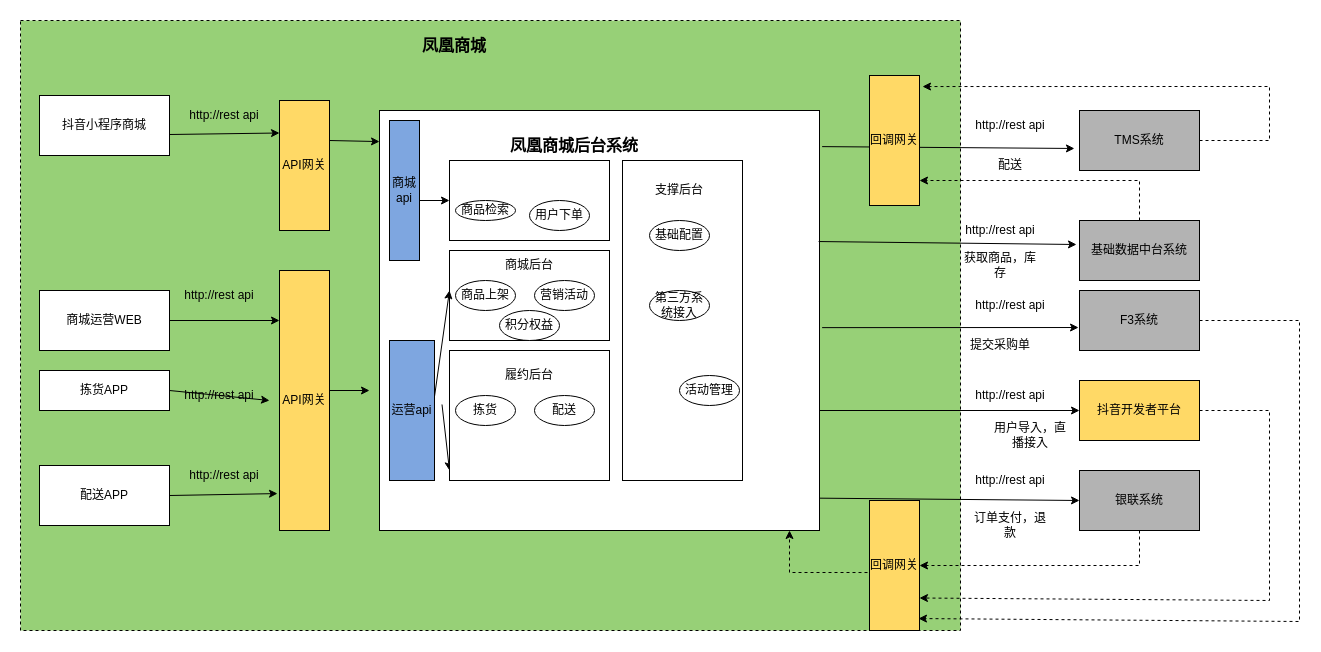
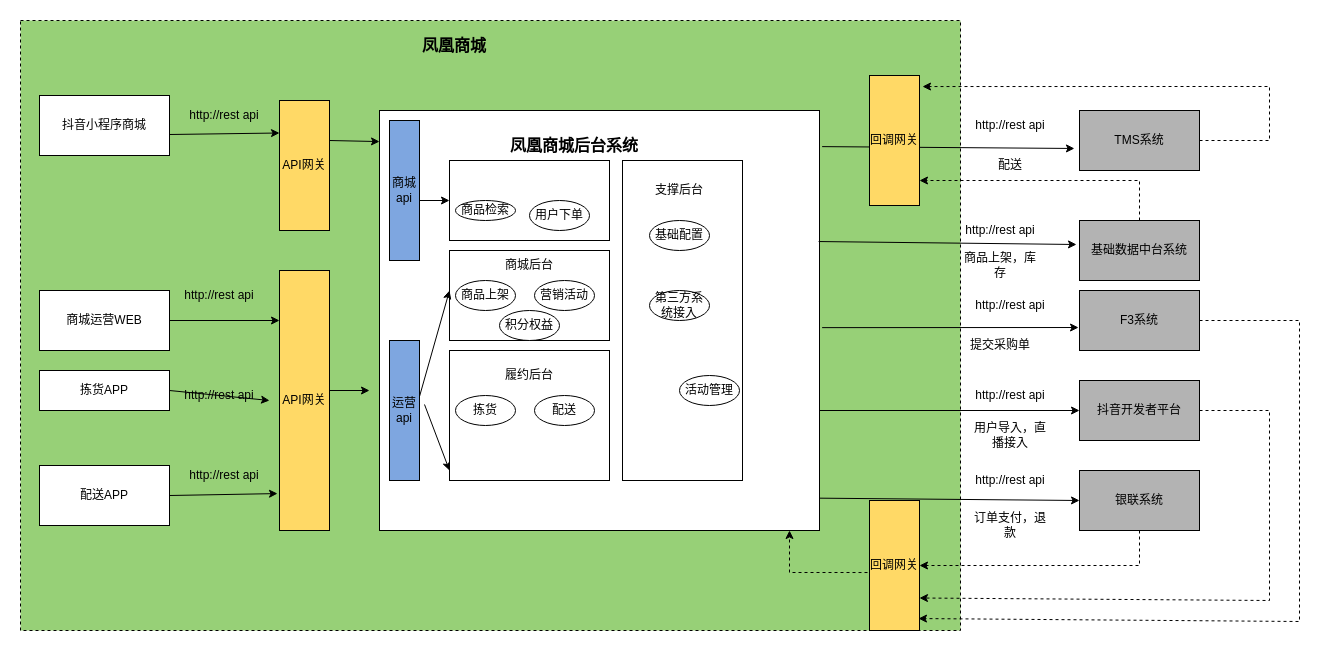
  <mxCell id="0" />
  <mxCell id="1" parent="0" />
  <mxCell id="2" value="" style="rounded=0;whiteSpace=wrap;html=1;dashed=1;fillColor=#97D077;" parent="1" vertex="1"><mxGeometry x="20" y="20" width="940" height="610" as="geometry" /></mxCell>
  <mxCell id="3" value="" style="rounded=0;whiteSpace=wrap;html=1;" parent="1" vertex="1"><mxGeometry x="379" y="110" width="440" height="420" as="geometry" /></mxCell>
  <mxCell id="4" value="TMS系统" style="rounded=0;whiteSpace=wrap;html=1;fillColor=#B3B3B3;" parent="1" vertex="1"><mxGeometry x="1079" y="110" width="120" height="60" as="geometry" /></mxCell>
  <mxCell id="5" value="基础数据中台系统" style="rounded=0;whiteSpace=wrap;html=1;fillColor=#B3B3B3;" parent="1" vertex="1"><mxGeometry x="1079" y="220" width="120" height="60" as="geometry" /></mxCell>
  <mxCell id="6" value="F3系统" style="rounded=0;whiteSpace=wrap;html=1;fillColor=#B3B3B3;" parent="1" vertex="1"><mxGeometry x="1079" y="290" width="120" height="60" as="geometry" /></mxCell>
- <mxCell id="7" value="抖音开发者平台" style="rounded=0;whiteSpace=wrap;html=1;fillColor=#ffd966;" parent="1" vertex="1"><mxGeometry x="1079" y="380" width="120" height="60" as="geometry" /></mxCell>
+ <mxCell id="7" value="抖音开发者平台" style="rounded=0;whiteSpace=wrap;html=1;fillColor=#B3B3B3;" parent="1" vertex="1"><mxGeometry x="1079" y="380" width="120" height="60" as="geometry" /></mxCell>
  <mxCell id="8" value="抖音小程序商城" style="rounded=0;whiteSpace=wrap;html=1;" parent="1" vertex="1"><mxGeometry x="39" y="95" width="130" height="60" as="geometry" /></mxCell>
  <mxCell id="9" value="商城运营WEB" style="rounded=0;whiteSpace=wrap;html=1;" parent="1" vertex="1"><mxGeometry x="39" y="290" width="130" height="60" as="geometry" /></mxCell>
  <mxCell id="10" value="拣货APP" style="rounded=0;whiteSpace=wrap;html=1;" parent="1" vertex="1"><mxGeometry x="39" y="370" width="130" height="40" as="geometry" /></mxCell>
  <mxCell id="11" value="配送APP" style="rounded=0;whiteSpace=wrap;html=1;" parent="1" vertex="1"><mxGeometry x="39" y="465" width="130" height="60" as="geometry" /></mxCell>
  <mxCell id="12" value="API网关" style="rounded=0;whiteSpace=wrap;html=1;fillColor=#FFD966;" parent="1" vertex="1"><mxGeometry x="279" y="100" width="50" height="130" as="geometry" /></mxCell>
  <mxCell id="13" value="&lt;span style=&quot;font-weight: normal;&quot;&gt;API网关&lt;/span&gt;" style="rounded=0;whiteSpace=wrap;html=1;fontStyle=1;fillColor=#FFD966;" parent="1" vertex="1"><mxGeometry x="279" y="270" width="50" height="260" as="geometry" /></mxCell>
  <mxCell id="14" value="" style="rounded=0;whiteSpace=wrap;html=1;" parent="1" vertex="1"><mxGeometry x="622" y="160" width="120" height="320" as="geometry" /></mxCell>
  <mxCell id="15" value="" style="rounded=0;whiteSpace=wrap;html=1;" parent="1" vertex="1"><mxGeometry x="449" y="160" width="160" height="80" as="geometry" /></mxCell>
  <mxCell id="16" value="" style="rounded=0;whiteSpace=wrap;html=1;" parent="1" vertex="1"><mxGeometry x="449" y="250" width="160" height="90" as="geometry" /></mxCell>
  <mxCell id="17" value="&lt;b&gt;&lt;font style=&quot;font-size: 16px;&quot;&gt;凤凰商城后台系统&lt;/font&gt;&lt;/b&gt;" style="text;html=1;strokeColor=none;fillColor=none;align=center;verticalAlign=middle;whiteSpace=wrap;rounded=0;" parent="1" vertex="1"><mxGeometry x="499" y="130" width="150" height="30" as="geometry" /></mxCell>
  <mxCell id="18" value="" style="endArrow=classic;html=1;rounded=0;exitX=1;exitY=0.5;exitDx=0;exitDy=0;" parent="1" source="9" edge="1"><mxGeometry width="50" height="50" relative="1" as="geometry"><mxPoint x="239" y="140" as="sourcePoint" /><mxPoint x="279" y="320" as="targetPoint" /></mxGeometry></mxCell>
  <mxCell id="19" value="" style="endArrow=classic;html=1;rounded=0;entryX=0;entryY=0.074;entryDx=0;entryDy=0;entryPerimeter=0;" parent="1" target="3" edge="1"><mxGeometry width="50" height="50" relative="1" as="geometry"><mxPoint x="329" y="140" as="sourcePoint" /><mxPoint x="379" y="90" as="targetPoint" /></mxGeometry></mxCell>
  <mxCell id="20" value="" style="endArrow=classic;html=1;rounded=0;exitX=1;exitY=0.65;exitDx=0;exitDy=0;exitPerimeter=0;entryX=0;entryY=0.25;entryDx=0;entryDy=0;" parent="1" source="8" edge="1" target="12"><mxGeometry width="50" height="50" relative="1" as="geometry"><mxPoint x="239" y="310" as="sourcePoint" /><mxPoint y="310" as="targetPoint" x="269" /></mxGeometry></mxCell>
  <mxCell id="21" value="" style="endArrow=classic;html=1;rounded=0;exitX=1;exitY=0.5;exitDx=0;exitDy=0;" parent="1" source="10" edge="1"><mxGeometry width="50" height="50" relative="1" as="geometry"><mxPoint x="249" y="320" as="sourcePoint" /><mxPoint y="400" as="targetPoint" x="269" /></mxGeometry></mxCell>
  <mxCell id="22" value="" style="endArrow=classic;html=1;rounded=0;entryX=-0.04;entryY=0.858;entryDx=0;entryDy=0;entryPerimeter=0;exitX=1;exitY=0.5;exitDx=0;exitDy=0;" parent="1" source="11" target="13" edge="1"><mxGeometry width="50" height="50" relative="1" as="geometry"><mxPoint x="249" y="320" as="sourcePoint" /><mxPoint x="279" y="320" as="targetPoint" /></mxGeometry></mxCell>
  <mxCell id="23" value="" style="endArrow=classic;html=1;rounded=0;" parent="1" edge="1"><mxGeometry width="50" height="50" relative="1" as="geometry"><mxPoint x="329" y="390" as="sourcePoint" /><mxPoint x="369" y="390" as="targetPoint" /></mxGeometry></mxCell>
  <mxCell id="24" value="" style="endArrow=classic;html=1;rounded=0;entryX=-0.042;entryY=0.633;entryDx=0;entryDy=0;entryPerimeter=0;exitX=1.006;exitY=0.086;exitDx=0;exitDy=0;exitPerimeter=0;" parent="1" target="4" edge="1" source="3"><mxGeometry width="50" height="50" relative="1" as="geometry"><mxPoint x="919" y="150" as="sourcePoint" /><mxPoint x="969" y="150" as="targetPoint" /></mxGeometry></mxCell>
  <mxCell id="25" value="银联系统" style="rounded=0;whiteSpace=wrap;html=1;fillColor=#B3B3B3;" parent="1" vertex="1"><mxGeometry x="1079" y="470" width="120" height="60" as="geometry" /></mxCell>
  <mxCell id="26" value="" style="endArrow=classic;html=1;rounded=0;entryX=-0.025;entryY=0.4;entryDx=0;entryDy=0;entryPerimeter=0;exitX=0.998;exitY=0.312;exitDx=0;exitDy=0;exitPerimeter=0;" parent="1" source="3" target="5" edge="1"><mxGeometry width="50" height="50" relative="1" as="geometry"><mxPoint x="929" y="160" as="sourcePoint" /><mxPoint x="969" y="223" as="targetPoint" /></mxGeometry></mxCell>
  <mxCell id="27" value="" style="endArrow=classic;html=1;rounded=0;exitX=1.006;exitY=0.517;exitDx=0;exitDy=0;exitPerimeter=0;entryX=-0.008;entryY=0.617;entryDx=0;entryDy=0;entryPerimeter=0;" parent="1" source="3" target="6" edge="1"><mxGeometry width="50" height="50" relative="1" as="geometry"><mxPoint x="928" y="233" as="sourcePoint" /><mxPoint x="979" y="233" as="targetPoint" /></mxGeometry></mxCell>
  <mxCell id="28" value="" style="endArrow=classic;html=1;rounded=0;entryX=0;entryY=0.5;entryDx=0;entryDy=0;" parent="1" target="7" edge="1"><mxGeometry width="50" height="50" relative="1" as="geometry"><mxPoint x="819" y="410" as="sourcePoint" /><mxPoint x="969" y="360" as="targetPoint" /></mxGeometry></mxCell>
  <mxCell id="29" value="" style="endArrow=classic;html=1;rounded=0;entryX=0;entryY=0.5;entryDx=0;entryDy=0;exitX=0.999;exitY=0.923;exitDx=0;exitDy=0;exitPerimeter=0;" parent="1" target="25" edge="1" source="3"><mxGeometry width="50" height="50" relative="1" as="geometry"><mxPoint x="919" y="500" as="sourcePoint" /><mxPoint x="969" y="450" as="targetPoint" /></mxGeometry></mxCell>
  <mxCell id="30" value="http://rest api" style="text;html=1;strokeColor=none;fillColor=none;align=center;verticalAlign=middle;whiteSpace=wrap;rounded=0;" parent="1" vertex="1"><mxGeometry x="184" y="100" width="80" height="30" as="geometry" /></mxCell>
  <mxCell id="31" value="http://rest api" style="text;html=1;strokeColor=none;fillColor=none;align=center;verticalAlign=middle;whiteSpace=wrap;rounded=0;" parent="1" vertex="1"><mxGeometry x="179" y="280" width="80" height="30" as="geometry" /></mxCell>
  <mxCell id="32" value="http://rest api" style="text;html=1;strokeColor=none;fillColor=none;align=center;verticalAlign=middle;whiteSpace=wrap;rounded=0;" parent="1" vertex="1"><mxGeometry x="179" y="380" width="80" height="30" as="geometry" /></mxCell>
  <mxCell id="33" value="http://rest api" style="text;html=1;strokeColor=none;fillColor=none;align=center;verticalAlign=middle;whiteSpace=wrap;rounded=0;" parent="1" vertex="1"><mxGeometry x="184" y="460" width="80" height="30" as="geometry" /></mxCell>
  <mxCell id="34" value="http://rest api" style="text;html=1;strokeColor=none;fillColor=none;align=center;verticalAlign=middle;whiteSpace=wrap;rounded=0;" parent="1" vertex="1"><mxGeometry x="970" y="110" width="80" height="30" as="geometry" /></mxCell>
  <mxCell id="35" value="http://rest api" style="text;html=1;strokeColor=none;fillColor=none;align=center;verticalAlign=middle;whiteSpace=wrap;rounded=0;" parent="1" vertex="1"><mxGeometry x="960" y="215" width="80" height="30" as="geometry" /></mxCell>
- <mxCell id="36" value="获取商品，库存" style="text;html=1;strokeColor=none;fillColor=none;align=center;verticalAlign=middle;whiteSpace=wrap;rounded=0;" parent="1" vertex="1"><mxGeometry x="960" y="250" width="80" height="30" as="geometry" /></mxCell>
+ <mxCell id="36" value="商品上架，库存" style="text;html=1;strokeColor=none;fillColor=none;align=center;verticalAlign=middle;whiteSpace=wrap;rounded=0;" parent="1" vertex="1"><mxGeometry x="960" y="250" width="80" height="30" as="geometry" /></mxCell>
  <mxCell id="37" value="配送" style="text;html=1;strokeColor=none;fillColor=none;align=center;verticalAlign=middle;whiteSpace=wrap;rounded=0;" parent="1" vertex="1"><mxGeometry x="980" y="150" width="60" height="30" as="geometry" /></mxCell>
  <mxCell id="38" value="提交采购单" style="text;html=1;strokeColor=none;fillColor=none;align=center;verticalAlign=middle;whiteSpace=wrap;rounded=0;" parent="1" vertex="1"><mxGeometry x="960" y="330" width="80" height="30" as="geometry" /></mxCell>
- <mxCell id="39" value="用户导入，直播接入" style="text;html=1;strokeColor=none;fillColor=none;align=center;verticalAlign=middle;whiteSpace=wrap;rounded=0;" parent="1" vertex="1"><mxGeometry x="990" y="420" width="80" height="30" as="geometry" /></mxCell>
+ <mxCell id="39" value="用户导入，直播接入" style="text;html=1;strokeColor=none;fillColor=none;align=center;verticalAlign=middle;whiteSpace=wrap;rounded=0;" parent="1" vertex="1"><mxGeometry x="970" y="420" width="80" height="30" as="geometry" /></mxCell>
  <mxCell id="40" value="订单支付，退款" style="text;html=1;strokeColor=none;fillColor=none;align=center;verticalAlign=middle;whiteSpace=wrap;rounded=0;" parent="1" vertex="1"><mxGeometry x="970" y="510" width="80" height="30" as="geometry" /></mxCell>
  <mxCell id="41" value="http://rest api" style="text;html=1;strokeColor=none;fillColor=none;align=center;verticalAlign=middle;whiteSpace=wrap;rounded=0;" parent="1" vertex="1"><mxGeometry x="970" y="380" width="80" height="30" as="geometry" /></mxCell>
  <mxCell id="42" value="http://rest api" style="text;html=1;strokeColor=none;fillColor=none;align=center;verticalAlign=middle;whiteSpace=wrap;rounded=0;" parent="1" vertex="1"><mxGeometry x="970" y="290" width="80" height="30" as="geometry" /></mxCell>
  <mxCell id="43" value="http://rest api" style="text;html=1;strokeColor=none;fillColor=none;align=center;verticalAlign=middle;whiteSpace=wrap;rounded=0;" parent="1" vertex="1"><mxGeometry x="970" y="465" width="80" height="30" as="geometry" /></mxCell>
  <mxCell id="44" value="回调网关" style="rounded=0;whiteSpace=wrap;html=1;fillColor=#FFD966;" vertex="1" parent="1"><mxGeometry x="869" y="500" width="50" height="130" as="geometry" /></mxCell>
  <mxCell id="45" value="" style="endArrow=classic;html=1;rounded=0;exitX=0.5;exitY=1;exitDx=0;exitDy=0;entryX=1;entryY=0.5;entryDx=0;entryDy=0;dashed=1;" edge="1" parent="1" source="25" target="44"><mxGeometry width="50" height="50" relative="1" as="geometry"><mxPoint x="1199" y="640" as="sourcePoint" /><mxPoint x="1249" y="590" as="targetPoint" /><Array as="points"><mxPoint x="1139" y="565" /></Array></mxGeometry></mxCell>
  <mxCell id="46" value="" style="endArrow=classic;html=1;rounded=0;dashed=1;exitX=-0.04;exitY=0.554;exitDx=0;exitDy=0;exitPerimeter=0;" edge="1" parent="1" source="44"><mxGeometry width="50" height="50" relative="1" as="geometry"><mxPoint x="999" y="640" as="sourcePoint" /><mxPoint x="789" y="530" as="targetPoint" /><Array as="points"><mxPoint x="789" y="572" /></Array></mxGeometry></mxCell>
  <mxCell id="47" value="商城api" style="rounded=0;whiteSpace=wrap;html=1;fillColor=#7EA6E0;" vertex="1" parent="1"><mxGeometry x="389" y="120" width="30" height="140" as="geometry" /></mxCell>
- <mxCell id="48" value="运营api" style="rounded=0;whiteSpace=wrap;html=1;fillColor=#7EA6E0;" vertex="1" parent="1"><mxGeometry x="389" y="340" width="45" height="140" as="geometry" /></mxCell>
+ <mxCell id="48" value="运营api" style="rounded=0;whiteSpace=wrap;html=1;fillColor=#7EA6E0;" vertex="1" parent="1"><mxGeometry x="389" y="340" width="30" height="140" as="geometry" /></mxCell>
  <mxCell id="49" value="" style="endArrow=classic;html=1;rounded=0;dashed=1;entryX=0.98;entryY=0.908;entryDx=0;entryDy=0;entryPerimeter=0;" edge="1" parent="1" target="44"><mxGeometry width="50" height="50" relative="1" as="geometry"><mxPoint x="1199" y="320" as="sourcePoint" /><mxPoint x="929" y="620" as="targetPoint" /><Array as="points"><mxPoint x="1299" y="320" /><mxPoint x="1299" y="621" /></Array></mxGeometry></mxCell>
  <mxCell id="50" value="" style="endArrow=classic;html=1;rounded=0;exitX=1;exitY=0.5;exitDx=0;exitDy=0;dashed=1;entryX=1;entryY=0.75;entryDx=0;entryDy=0;" edge="1" parent="1" source="7" target="44"><mxGeometry width="50" height="50" relative="1" as="geometry"><mxPoint x="1259" y="410" as="sourcePoint" /><mxPoint x="1269" y="690" as="targetPoint" /><Array as="points"><mxPoint x="1269" y="410" /><mxPoint x="1269" y="600" /></Array></mxGeometry></mxCell>
  <mxCell id="51" value="回调网关" style="rounded=0;whiteSpace=wrap;html=1;fillColor=#FFD966;" vertex="1" parent="1"><mxGeometry x="869" y="75" width="50" height="130" as="geometry" /></mxCell>
  <mxCell id="52" value="" style="endArrow=classic;html=1;rounded=0;exitX=1;exitY=0.5;exitDx=0;exitDy=0;entryX=1.06;entryY=0.085;entryDx=0;entryDy=0;dashed=1;entryPerimeter=0;" edge="1" parent="1" source="4" target="51"><mxGeometry width="50" height="50" relative="1" as="geometry"><mxPoint x="1059" y="20" as="sourcePoint" /><mxPoint x="1109" y="-30" as="targetPoint" /><Array as="points"><mxPoint x="1269" y="140" /><mxPoint x="1269" y="86" /></Array></mxGeometry></mxCell>
  <mxCell id="53" value="" style="endArrow=classic;html=1;rounded=0;exitX=0.5;exitY=0;exitDx=0;exitDy=0;dashed=1;" edge="1" parent="1" source="5"><mxGeometry width="50" height="50" relative="1" as="geometry"><mxPoint x="869" y="230" as="sourcePoint" /><mxPoint x="919" y="180" as="targetPoint" /><Array as="points"><mxPoint x="1139" y="180" /></Array></mxGeometry></mxCell>
  <mxCell id="54" value="&lt;b&gt;&lt;font style=&quot;font-size: 16px;&quot;&gt;凤凰商城&lt;/font&gt;&lt;/b&gt;" style="text;html=1;strokeColor=none;fillColor=none;align=center;verticalAlign=middle;whiteSpace=wrap;rounded=0;" vertex="1" parent="1"><mxGeometry x="379" y="30" width="150" height="30" as="geometry" /></mxCell>
  <mxCell id="55" value="" style="endArrow=classic;html=1;rounded=0;entryX=0;entryY=0.5;entryDx=0;entryDy=0;" edge="1" parent="1" target="15"><mxGeometry width="50" height="50" relative="1" as="geometry"><mxPoint x="419" y="200" as="sourcePoint" /><mxPoint x="469" y="150" as="targetPoint" /></mxGeometry></mxCell>
  <mxCell id="56" value="" style="endArrow=classic;html=1;rounded=0;exitX=1;exitY=0.4;exitDx=0;exitDy=0;exitPerimeter=0;" edge="1" parent="1" source="48"><mxGeometry width="50" height="50" relative="1" as="geometry"><mxPoint x="399" y="340" as="sourcePoint" /><mxPoint x="449" y="290" as="targetPoint" /></mxGeometry></mxCell>
  <mxCell id="57" value="" style="endArrow=classic;html=1;rounded=0;entryX=0;entryY=0.5;entryDx=0;entryDy=0;exitX=1.167;exitY=0.457;exitDx=0;exitDy=0;exitPerimeter=0;" edge="1" parent="1" source="48"><mxGeometry width="50" height="50" relative="1" as="geometry"><mxPoint x="449" y="410" as="sourcePoint" /><mxPoint x="449" y="470" as="targetPoint" /></mxGeometry></mxCell>
  <mxCell id="58" value="" style="rounded=0;whiteSpace=wrap;html=1;" vertex="1" parent="1"><mxGeometry x="449" y="350" width="160" height="130" as="geometry" /></mxCell>
  <mxCell id="59" value="拣货" style="ellipse;whiteSpace=wrap;html=1;" vertex="1" parent="1"><mxGeometry x="455" y="395" width="60" height="30" as="geometry" /></mxCell>
  <mxCell id="60" value="配送" style="ellipse;whiteSpace=wrap;html=1;" vertex="1" parent="1"><mxGeometry x="534" y="395" width="60" height="30" as="geometry" /></mxCell>
  <mxCell id="61" value="履约后台" style="text;html=1;strokeColor=none;fillColor=none;align=center;verticalAlign=middle;whiteSpace=wrap;rounded=0;" vertex="1" parent="1"><mxGeometry x="499" y="360" width="60" height="30" as="geometry" /></mxCell>
  <mxCell id="62" value="商城后台" style="text;html=1;strokeColor=none;fillColor=none;align=center;verticalAlign=middle;whiteSpace=wrap;rounded=0;" vertex="1" parent="1"><mxGeometry x="499" y="250" width="60" height="30" as="geometry" /></mxCell>
  <mxCell id="63" value="商品上架" style="ellipse;whiteSpace=wrap;html=1;" vertex="1" parent="1"><mxGeometry x="455" y="280" width="60" height="30" as="geometry" /></mxCell>
  <mxCell id="64" value="营销活动" style="ellipse;whiteSpace=wrap;html=1;" vertex="1" parent="1"><mxGeometry x="534" y="280" width="60" height="30" as="geometry" /></mxCell>
  <mxCell id="65" value="积分权益" style="ellipse;whiteSpace=wrap;html=1;" vertex="1" parent="1"><mxGeometry x="499" y="310" width="60" height="30" as="geometry" /></mxCell>
  <mxCell id="66" value="商品检索" style="ellipse;whiteSpace=wrap;html=1;" vertex="1" parent="1"><mxGeometry x="455" y="200" width="60" height="20" as="geometry" /></mxCell>
  <mxCell id="67" value="用户下单" style="ellipse;whiteSpace=wrap;html=1;" vertex="1" parent="1"><mxGeometry x="529" y="200" width="60" height="30" as="geometry" /></mxCell>
  <mxCell id="68" value="支撑后台" style="text;html=1;strokeColor=none;fillColor=none;align=center;verticalAlign=middle;whiteSpace=wrap;rounded=0;" vertex="1" parent="1"><mxGeometry x="649" y="175" width="60" height="30" as="geometry" /></mxCell>
  <mxCell id="69" value="基础配置" style="ellipse;whiteSpace=wrap;html=1;" vertex="1" parent="1"><mxGeometry x="649" y="220" width="60" height="30" as="geometry" /></mxCell>
  <mxCell id="70" value="第三方系统接入" style="ellipse;whiteSpace=wrap;html=1;" vertex="1" parent="1"><mxGeometry x="649" y="290" width="60" height="30" as="geometry" /></mxCell>
  <mxCell id="71" value="活动管理" style="ellipse;whiteSpace=wrap;html=1;" vertex="1" parent="1"><mxGeometry x="679" y="375" width="60" height="30" as="geometry" /></mxCell>
